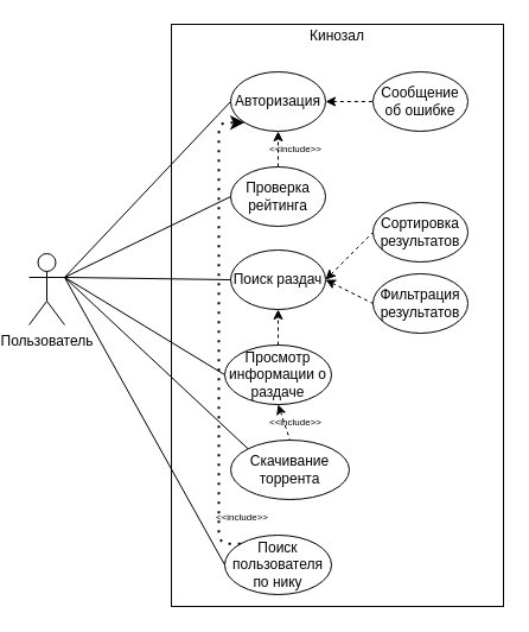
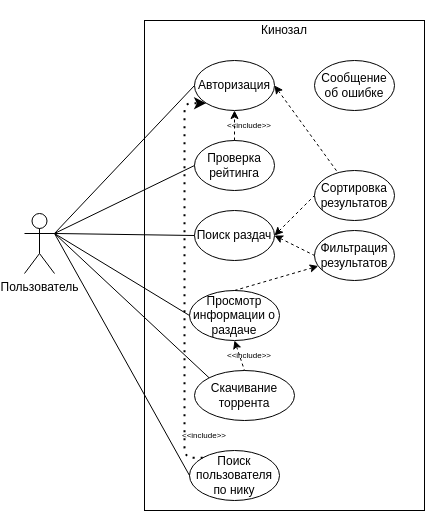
  <mxCell id="0" />
  <mxCell id="1" parent="0" />
  <mxCell id="2" value="&lt;div&gt;Пользователь&lt;/div&gt;" style="shape=umlActor;verticalLabelPosition=bottom;verticalAlign=top;html=1;outlineConnect=0;" vertex="1" parent="1"><mxGeometry x="20" y="213" width="30" height="60" as="geometry" /></mxCell>
  <mxCell id="3" value="" style="rounded=0;whiteSpace=wrap;html=1;" vertex="1" parent="1"><mxGeometry x="140" y="20" width="280" height="490" as="geometry" /></mxCell>
  <mxCell id="4" value="&lt;div&gt;Кинозал&lt;/div&gt;" style="text;html=1;strokeColor=none;fillColor=none;align=center;verticalAlign=middle;whiteSpace=wrap;rounded=0;" vertex="1" parent="1"><mxGeometry x="260" y="20" width="40" height="20" as="geometry" /></mxCell>
  <mxCell id="5" value="&lt;div&gt;Авторизация&lt;/div&gt;" style="ellipse;whiteSpace=wrap;html=1;" vertex="1" parent="1"><mxGeometry x="190" y="60" width="80" height="50" as="geometry" /></mxCell>
  <mxCell id="6" value="" style="endArrow=none;html=1;entryX=0;entryY=0.5;entryDx=0;entryDy=0;exitX=1;exitY=0.333;exitDx=0;exitDy=0;exitPerimeter=0;" edge="1" parent="1" source="2" target="5"><mxGeometry width="50" height="50" relative="1" as="geometry"><mxPoint x="130" y="500" as="sourcePoint" /><mxPoint x="180" y="450" as="targetPoint" /></mxGeometry></mxCell>
  <mxCell id="7" value="Проверка рейтинга" style="ellipse;whiteSpace=wrap;html=1;" vertex="1" parent="1"><mxGeometry x="190" y="140" width="80" height="50" as="geometry" /></mxCell>
  <mxCell id="8" value="" style="endArrow=none;html=1;entryX=0;entryY=0.5;entryDx=0;entryDy=0;exitX=1;exitY=0.333;exitDx=0;exitDy=0;exitPerimeter=0;" edge="1" parent="1" source="2" target="7"><mxGeometry width="50" height="50" relative="1" as="geometry"><mxPoint x="130" y="500" as="sourcePoint" /><mxPoint x="180" y="450" as="targetPoint" /></mxGeometry></mxCell>
  <mxCell id="9" value="Поиск раздач" style="ellipse;whiteSpace=wrap;html=1;" vertex="1" parent="1"><mxGeometry x="190" y="210" width="80" height="50" as="geometry" /></mxCell>
  <mxCell id="10" value="" style="endArrow=none;html=1;entryX=0;entryY=0.5;entryDx=0;entryDy=0;exitX=1;exitY=0.333;exitDx=0;exitDy=0;exitPerimeter=0;" edge="1" parent="1" source="2" target="9"><mxGeometry width="50" height="50" relative="1" as="geometry"><mxPoint x="130" y="500" as="sourcePoint" /><mxPoint x="180" y="450" as="targetPoint" /></mxGeometry></mxCell>
  <mxCell id="11" value="Сообщение об ошибке" style="ellipse;whiteSpace=wrap;html=1;" vertex="1" parent="1"><mxGeometry x="310" y="60" width="80" height="50" as="geometry" /></mxCell>
- <mxCell id="12" value="" style="endArrow=none;dashed=1;html=1;entryX=0;entryY=0.5;entryDx=0;entryDy=0;exitX=1;exitY=0.5;exitDx=0;exitDy=0;endFill=0;startArrow=classic;startFill=1;" edge="1" parent="1" source="5" target="11"><mxGeometry width="50" height="50" relative="1" as="geometry"><mxPoint x="250" y="370" as="sourcePoint" /><mxPoint x="300" y="320" as="targetPoint" /></mxGeometry></mxCell>
+ <mxCell id="12" value="" style="endArrow=none;dashed=1;html=1;exitX=1;exitY=0.5;exitDx=0;exitDy=0;endFill=0;startArrow=classic;startFill=1;" edge="1" parent="1" source="5" target="15"><mxGeometry width="50" height="50" relative="1" as="geometry"><mxPoint x="250" y="370" as="sourcePoint" /><mxPoint x="300" y="320" as="targetPoint" /></mxGeometry></mxCell>
  <mxCell id="13" value="Фильтрация результатов" style="ellipse;whiteSpace=wrap;html=1;" vertex="1" parent="1"><mxGeometry x="310" y="230" width="80" height="50" as="geometry" /></mxCell>
  <mxCell id="14" value="" style="endArrow=none;dashed=1;html=1;entryX=0;entryY=0.5;entryDx=0;entryDy=0;exitX=1;exitY=0.5;exitDx=0;exitDy=0;startArrow=classic;startFill=1;" edge="1" parent="1" source="9" target="13"><mxGeometry width="50" height="50" relative="1" as="geometry"><mxPoint x="240" y="310" as="sourcePoint" /><mxPoint x="290" y="260" as="targetPoint" /></mxGeometry></mxCell>
  <mxCell id="15" value="Сортировка результатов" style="ellipse;whiteSpace=wrap;html=1;" vertex="1" parent="1"><mxGeometry x="310" y="170" width="80" height="50" as="geometry" /></mxCell>
  <mxCell id="16" value="" style="endArrow=none;dashed=1;html=1;entryX=0;entryY=0.5;entryDx=0;entryDy=0;exitX=1;exitY=0.5;exitDx=0;exitDy=0;startArrow=classic;startFill=1;" edge="1" parent="1" source="9" target="15"><mxGeometry width="50" height="50" relative="1" as="geometry"><mxPoint x="240" y="340" as="sourcePoint" /><mxPoint x="290" y="290" as="targetPoint" /></mxGeometry></mxCell>
  <mxCell id="17" value="" style="endArrow=classic;dashed=1;html=1;exitX=0.5;exitY=0;exitDx=0;exitDy=0;entryX=0.5;entryY=1;entryDx=0;entryDy=0;endFill=1;" edge="1" parent="1" source="7" target="5"><mxGeometry width="50" height="50" relative="1" as="geometry"><mxPoint x="240" y="320" as="sourcePoint" /><mxPoint x="290" y="270" as="targetPoint" /></mxGeometry></mxCell>
  <mxCell id="18" value="&amp;lt;&amp;lt;include&amp;gt;&amp;gt;" style="text;html=1;strokeColor=none;fillColor=none;align=center;verticalAlign=middle;whiteSpace=wrap;rounded=0;fontSize=8;" vertex="1" parent="1"><mxGeometry x="230" y="120" width="30" height="10" as="geometry" /></mxCell>
  <mxCell id="19" value="Просмотр информации о раздаче" style="ellipse;whiteSpace=wrap;html=1;" vertex="1" parent="1"><mxGeometry x="185" y="290" width="90" height="50" as="geometry" /></mxCell>
  <mxCell id="20" value="" style="endArrow=none;html=1;fontSize=8;exitX=1;exitY=0.333;exitDx=0;exitDy=0;exitPerimeter=0;entryX=0;entryY=0.5;entryDx=0;entryDy=0;" edge="1" parent="1" source="2" target="19"><mxGeometry width="50" height="50" relative="1" as="geometry"><mxPoint x="280" y="290" as="sourcePoint" /><mxPoint x="330" y="240" as="targetPoint" /></mxGeometry></mxCell>
- <mxCell id="21" value="" style="endArrow=classic;dashed=1;html=1;fontSize=8;entryX=0.5;entryY=1;entryDx=0;entryDy=0;exitX=0.5;exitY=0;exitDx=0;exitDy=0;endFill=1;" edge="1" parent="1" source="19" target="9"><mxGeometry width="50" height="50" relative="1" as="geometry"><mxPoint x="280" y="290" as="sourcePoint" /><mxPoint x="330" y="240" as="targetPoint" /></mxGeometry></mxCell>
+ <mxCell id="21" value="" style="endArrow=classic;dashed=1;html=1;fontSize=8;exitX=0.5;exitY=0;exitDx=0;exitDy=0;endFill=1;" edge="1" parent="1" source="19" target="13"><mxGeometry width="50" height="50" relative="1" as="geometry"><mxPoint x="280" y="290" as="sourcePoint" /><mxPoint x="330" y="240" as="targetPoint" /></mxGeometry></mxCell>
  <mxCell id="22" value="Скачивание торрента" style="ellipse;whiteSpace=wrap;html=1;" vertex="1" parent="1"><mxGeometry x="190" y="370" width="100" height="50" as="geometry" /></mxCell>
  <mxCell id="23" value="" style="endArrow=none;dashed=1;html=1;fontSize=8;entryX=0.5;entryY=0;entryDx=0;entryDy=0;exitX=0.5;exitY=1;exitDx=0;exitDy=0;startArrow=classic;startFill=1;" edge="1" parent="1" source="19" target="22"><mxGeometry width="50" height="50" relative="1" as="geometry"><mxPoint x="280" y="320" as="sourcePoint" /><mxPoint x="330" y="270" as="targetPoint" /></mxGeometry></mxCell>
  <mxCell id="24" value="Поиск пользователя по нику" style="ellipse;whiteSpace=wrap;html=1;" vertex="1" parent="1"><mxGeometry x="185" y="450" width="90" height="50" as="geometry" /></mxCell>
  <mxCell id="25" value="" style="endArrow=none;html=1;fontSize=8;fontColor=#FF0000;entryX=0;entryY=0.5;entryDx=0;entryDy=0;exitX=1;exitY=0.333;exitDx=0;exitDy=0;exitPerimeter=0;" edge="1" parent="1" source="2" target="24"><mxGeometry width="50" height="50" relative="1" as="geometry"><mxPoint x="280" y="330" as="sourcePoint" /><mxPoint x="330" y="280" as="targetPoint" /></mxGeometry></mxCell>
  <mxCell id="26" value="" style="endArrow=classic;dashed=1;html=1;dashPattern=1 3;strokeWidth=2;fontSize=8;fontColor=#FF0000;entryX=0;entryY=1;entryDx=0;entryDy=0;exitX=0;exitY=0;exitDx=0;exitDy=0;edgeStyle=elbowEdgeStyle;endFill=1;" edge="1" parent="1" source="24" target="5"><mxGeometry width="50" height="50" relative="1" as="geometry"><mxPoint x="280" y="330" as="sourcePoint" /><mxPoint x="330" y="280" as="targetPoint" /><Array as="points"><mxPoint x="180" y="240" /></Array></mxGeometry></mxCell>
  <mxCell id="27" value="&amp;lt;&amp;lt;include&amp;gt;&amp;gt;" style="text;html=1;strokeColor=none;fillColor=none;align=center;verticalAlign=middle;whiteSpace=wrap;rounded=0;fontSize=8;" vertex="1" parent="1"><mxGeometry x="185" y="430" width="30" height="10" as="geometry" /></mxCell>
  <mxCell id="28" value="" style="endArrow=none;html=1;fontSize=8;fontColor=#FF0000;exitX=1;exitY=0.333;exitDx=0;exitDy=0;exitPerimeter=0;entryX=0;entryY=0;entryDx=0;entryDy=0;" edge="1" parent="1" source="2" target="22"><mxGeometry width="50" height="50" relative="1" as="geometry"><mxPoint x="280" y="240" as="sourcePoint" /><mxPoint x="320" y="300" as="targetPoint" /></mxGeometry></mxCell>
  <mxCell id="29" value="&amp;lt;&amp;lt;include&amp;gt;&amp;gt;" style="text;html=1;strokeColor=none;fillColor=none;align=center;verticalAlign=middle;whiteSpace=wrap;rounded=0;fontSize=8;" vertex="1" parent="1"><mxGeometry x="230" y="350" width="30" height="10" as="geometry" /></mxCell>
